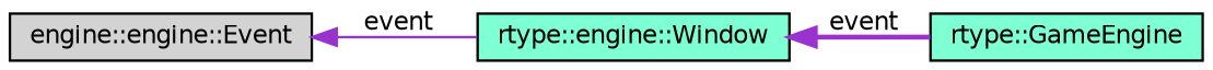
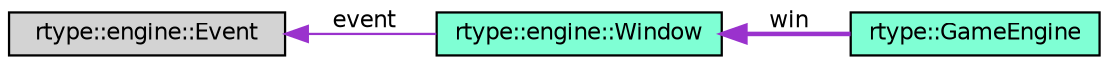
  digraph {
    rankdir=LR
    node [color=black fillcolor=aquamarine fontname=Helvetica fontsize=10 shape=box style=filled]
    edge [color=darkorchid3 dir=back fontname=Helvetica fontsize=10 labelfontname=Helvetica labelfontsize=10]
    n1 [fontcolor=black height=0.2 label="rtype::GameEngine" width=0.4]
    n2 [height=0.2 label="rtype::engine::Window" width=0.4]
-   n3 [fillcolor=lightgrey height=0.2 label="engine::engine::Event" width=0.4]
-   n2 -> n1 [label=" event" style=bold]
+   n3 [fillcolor=lightgrey height=0.2 label="rtype::engine::Event" width=0.4]
+   n2 -> n1 [label=" win" style=bold]
    n3 -> n2 [label=" event" style=solid]
  }
